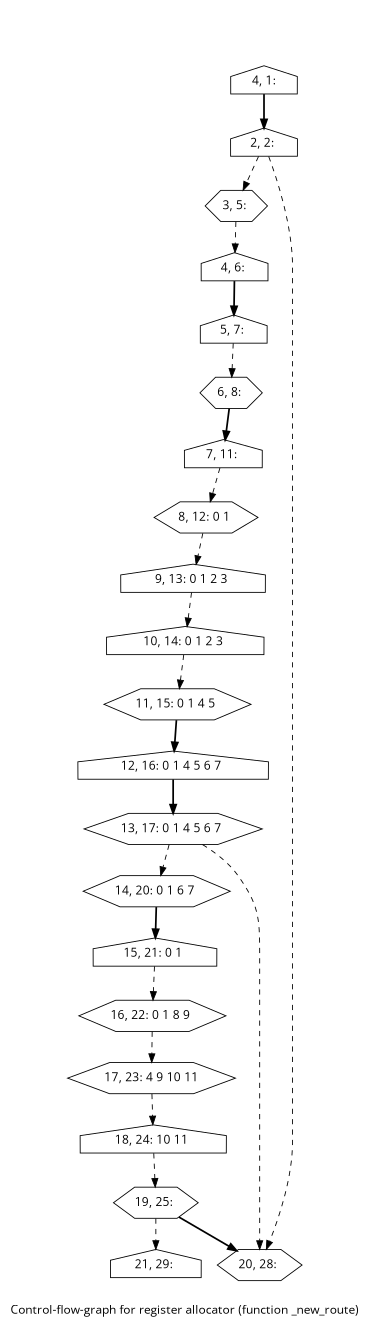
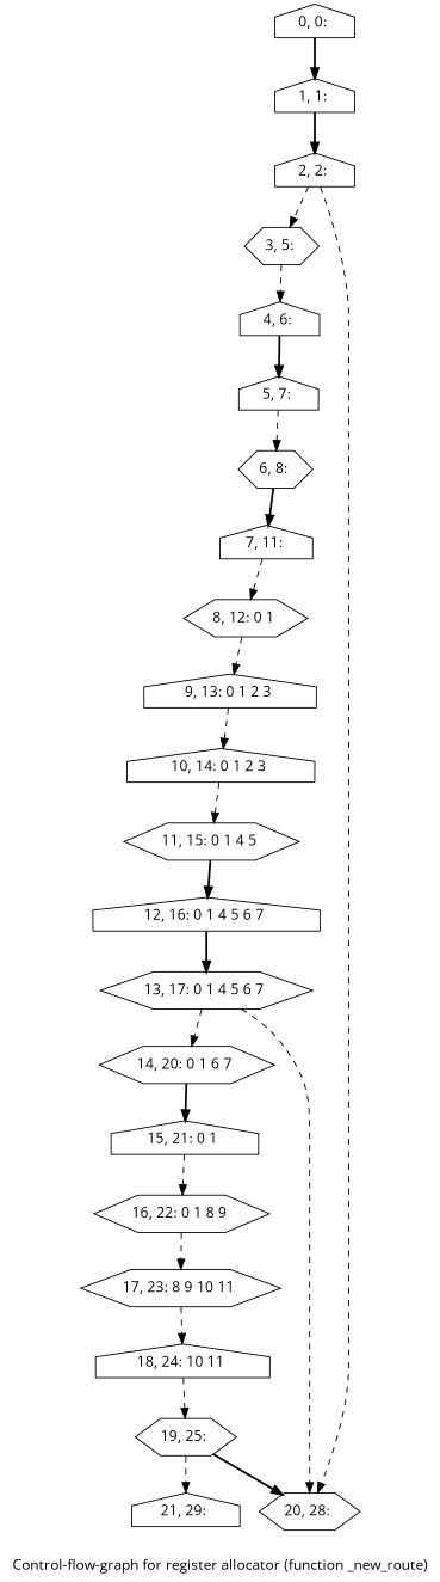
  digraph {
    fontname="Open Sans"
    label="Control-flow-graph for register allocator (function _new_route)"
    node [fontname="Open Sans" shape=house]
    edge [fontname="Open Sans" style=dashed]
-   n2 [label="4, 1:"]
+   n1 [label="0, 0: "]
+   n2 [label="1, 1: "]
    n3 [label="2, 2: "]
    n4 [label="3, 5: " shape=hexagon]
    n5 [label="20, 28: " shape=hexagon]
    n6 [label="4, 6: "]
    n7 [label="5, 7: "]
    n8 [label="6, 8: " shape=hexagon]
    n9 [label="7, 11: "]
    n10 [label="8, 12: 0 1 " shape=hexagon]
    n11 [label="9, 13: 0 1 2 3 "]
    n12 [label="10, 14: 0 1 2 3 "]
    n13 [label="11, 15: 0 1 4 5 " shape=hexagon]
    n14 [label="12, 16: 0 1 4 5 6 7 "]
    n15 [label="13, 17: 0 1 4 5 6 7 " shape=hexagon]
    n16 [label="14, 20: 0 1 6 7 " shape=hexagon]
    n17 [label="15, 21: 0 1 "]
    n18 [label="16, 22: 0 1 8 9 " shape=hexagon]
-   n19 [label="17, 23: 4 9 10 11" shape=hexagon]
+   n19 [label="17, 23: 8 9 10 11 " shape=hexagon]
    n20 [label="18, 24: 10 11 "]
    n21 [label="19, 25: " shape=hexagon]
    n22 [label="21, 29: "]
+   n1 -> n2 [style=bold]
    n2 -> n3 [style=bold]
    n3 -> n4
    n3 -> n5
    n4 -> n6
    n6 -> n7 [style=bold]
    n7 -> n8
    n8 -> n9 [style=bold]
    n9 -> n10
    n10 -> n11
    n11 -> n12
    n12 -> n13
    n13 -> n14 [style=bold]
    n14 -> n15 [style=bold]
    n15 -> n5
    n15 -> n16
    n16 -> n17 [style=bold]
    n17 -> n18
    n18 -> n19
    n19 -> n20
    n20 -> n21
    n21 -> n5 [style=bold]
    n21 -> n22
  }
